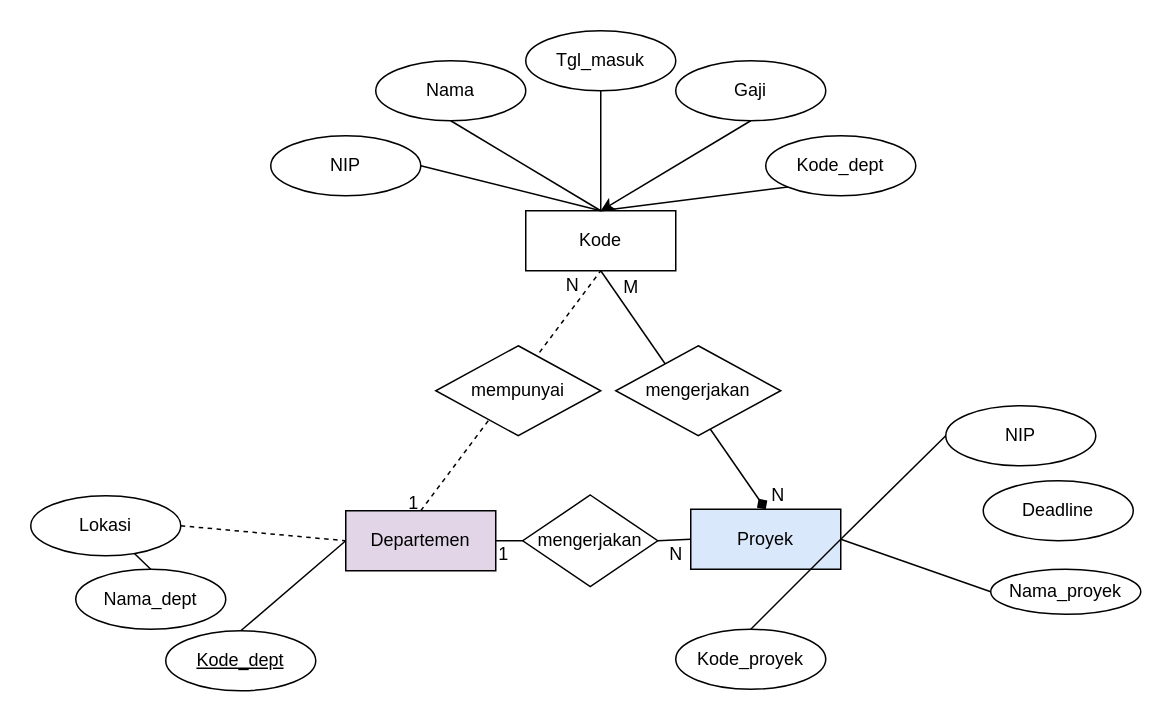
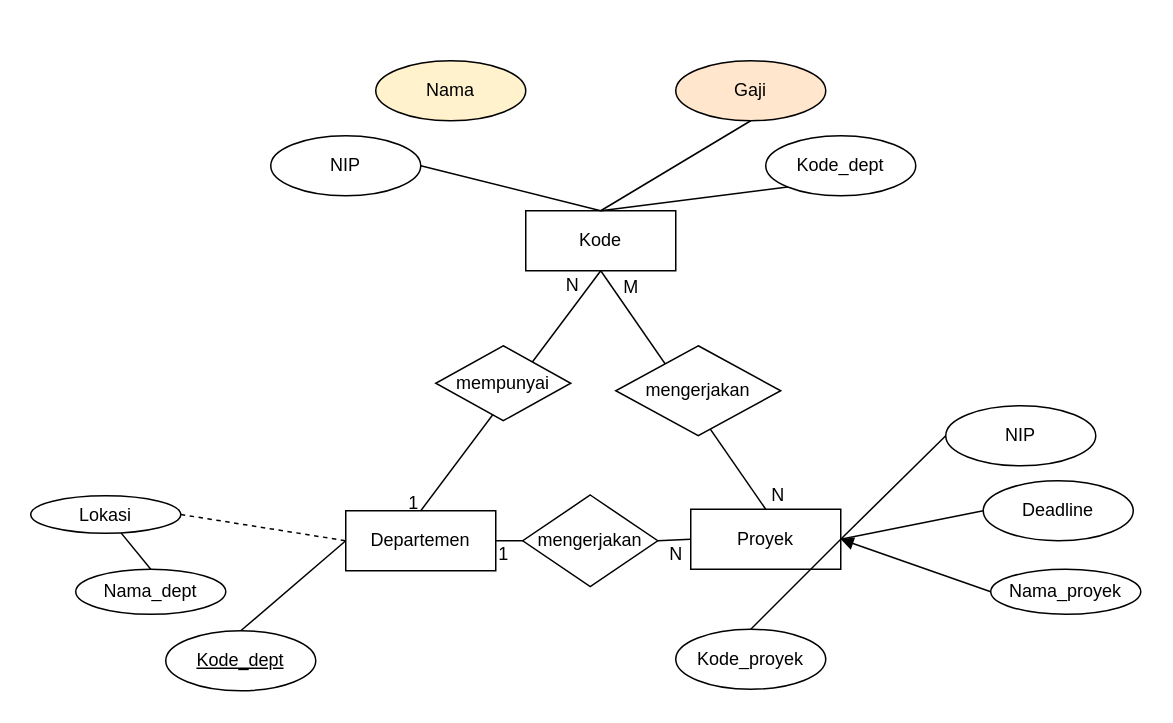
  <mxCell id="0" />
  <mxCell id="1" parent="0" />
  <mxCell id="2" value="Kode" style="whiteSpace=wrap;html=1;align=center;" vertex="1" parent="1"><mxGeometry x="350" y="140" width="100" height="40" as="geometry" /></mxCell>
  <mxCell id="3" value="NIP" style="ellipse;whiteSpace=wrap;html=1;align=center;" vertex="1" parent="1"><mxGeometry x="180" y="90" width="100" height="40" as="geometry" /></mxCell>
- <mxCell id="4" value="Nama" style="ellipse;whiteSpace=wrap;html=1;align=center;" vertex="1" parent="1"><mxGeometry x="250" y="40" width="100" height="40" as="geometry" /></mxCell>
- <mxCell id="5" value="Tgl_masuk" style="ellipse;whiteSpace=wrap;html=1;align=center;" vertex="1" parent="1"><mxGeometry x="350" y="20" width="100" height="40" as="geometry" /></mxCell>
- <mxCell id="6" value="Gaji" style="ellipse;whiteSpace=wrap;html=1;align=center;" vertex="1" parent="1"><mxGeometry x="450" y="40" width="100" height="40" as="geometry" /></mxCell>
+ <mxCell id="4" value="Nama" style="ellipse;whiteSpace=wrap;html=1;align=center;fillColor=#fff2cc;" vertex="1" parent="1"><mxGeometry x="250" y="40" width="100" height="40" as="geometry" /></mxCell>
+ <mxCell id="6" value="Gaji" style="ellipse;whiteSpace=wrap;html=1;align=center;fillColor=#ffe6cc;" vertex="1" parent="1"><mxGeometry x="450" y="40" width="100" height="40" as="geometry" /></mxCell>
  <mxCell id="7" value="Kode_dept" style="ellipse;whiteSpace=wrap;html=1;align=center;" vertex="1" parent="1"><mxGeometry x="510" y="90" width="100" height="40" as="geometry" /></mxCell>
  <mxCell id="8" value="" style="endArrow=none;html=1;rounded=0;exitX=1;exitY=0.5;exitDx=0;exitDy=0;entryX=0.5;entryY=0;entryDx=0;entryDy=0;" edge="1" parent="1" source="3" target="2"><mxGeometry relative="1" as="geometry"><mxPoint x="330" y="230" as="sourcePoint" /><mxPoint x="490" y="230" as="targetPoint" /></mxGeometry></mxCell>
- <mxCell id="9" value="" style="endArrow=none;html=1;rounded=0;exitX=0.5;exitY=1;exitDx=0;exitDy=0;entryX=0.5;entryY=0;entryDx=0;entryDy=0;" edge="1" parent="1" source="4" target="2"><mxGeometry relative="1" as="geometry"><mxPoint x="320" y="130" as="sourcePoint" /><mxPoint x="455" y="146" as="targetPoint" /></mxGeometry></mxCell>
- <mxCell id="10" value="" style="endArrow=none;html=1;rounded=0;exitX=0.5;exitY=1;exitDx=0;exitDy=0;" edge="1" parent="1" source="5" target="2"><mxGeometry relative="1" as="geometry"><mxPoint x="370" y="120" as="sourcePoint" /><mxPoint x="470" y="180" as="targetPoint" /></mxGeometry></mxCell>
- <mxCell id="11" value="" style="endArrow=classic;html=1;rounded=0;exitX=0.5;exitY=1;exitDx=0;exitDy=0;entryX=0.5;entryY=0;entryDx=0;entryDy=0;" edge="1" parent="1" source="6" target="2"><mxGeometry relative="1" as="geometry"><mxPoint x="400" y="100" as="sourcePoint" /><mxPoint x="400" y="190" as="targetPoint" /></mxGeometry></mxCell>
+ <mxCell id="11" value="" style="endArrow=none;html=1;rounded=0;exitX=0.5;exitY=1;exitDx=0;exitDy=0;entryX=0.5;entryY=0;entryDx=0;entryDy=0;" edge="1" parent="1" source="6" target="2"><mxGeometry relative="1" as="geometry"><mxPoint x="400" y="100" as="sourcePoint" /><mxPoint x="400" y="190" as="targetPoint" /></mxGeometry></mxCell>
  <mxCell id="12" value="" style="endArrow=none;html=1;rounded=0;exitX=0;exitY=1;exitDx=0;exitDy=0;" edge="1" parent="1" source="7"><mxGeometry relative="1" as="geometry"><mxPoint x="560" y="100" as="sourcePoint" /><mxPoint x="400" y="140" as="targetPoint" /></mxGeometry></mxCell>
- <mxCell id="13" value="Departemen" style="whiteSpace=wrap;html=1;align=center;fillColor=#e1d5e7;" vertex="1" parent="1"><mxGeometry x="230" y="340" width="100" height="40" as="geometry" /></mxCell>
+ <mxCell id="13" value="Departemen" style="whiteSpace=wrap;html=1;align=center;" vertex="1" parent="1"><mxGeometry x="230" y="340" width="100" height="40" as="geometry" /></mxCell>
  <mxCell id="14" value="Kode_dept" style="ellipse;whiteSpace=wrap;html=1;align=center;fontStyle=4;" vertex="1" parent="1"><mxGeometry x="110" y="420" width="100" height="40" as="geometry" /></mxCell>
- <mxCell id="15" value="Proyek" style="whiteSpace=wrap;html=1;align=center;fillColor=#dae8fc;" vertex="1" parent="1"><mxGeometry x="460" y="339" width="100" height="40" as="geometry" /></mxCell>
- <mxCell id="16" value="Nama_dept" style="ellipse;whiteSpace=wrap;html=1;align=center;" vertex="1" parent="1"><mxGeometry x="50" y="379" width="100" height="40" as="geometry" /></mxCell>
- <mxCell id="17" value="Lokasi" style="ellipse;whiteSpace=wrap;html=1;align=center;" vertex="1" parent="1"><mxGeometry x="20" y="330" width="100" height="40" as="geometry" /></mxCell>
+ <mxCell id="15" value="Proyek" style="whiteSpace=wrap;html=1;align=center;" vertex="1" parent="1"><mxGeometry x="460" y="339" width="100" height="40" as="geometry" /></mxCell>
+ <mxCell id="16" value="Nama_dept" style="ellipse;whiteSpace=wrap;html=1;align=center;" vertex="1" parent="1"><mxGeometry x="50" y="379" width="100" height="30" as="geometry" /></mxCell>
+ <mxCell id="17" value="Lokasi" style="ellipse;whiteSpace=wrap;html=1;align=center;" vertex="1" parent="1"><mxGeometry x="20" y="330" width="100" height="25" as="geometry" /></mxCell>
  <mxCell id="18" value="Kode_proyek" style="ellipse;whiteSpace=wrap;html=1;align=center;" vertex="1" parent="1"><mxGeometry x="450" y="419" width="100" height="40" as="geometry" /></mxCell>
  <mxCell id="19" value="Nama_proyek" style="ellipse;whiteSpace=wrap;html=1;align=center;" vertex="1" parent="1"><mxGeometry x="660" y="379" width="100" height="30" as="geometry" /></mxCell>
  <mxCell id="20" value="Deadline" style="ellipse;whiteSpace=wrap;html=1;align=center;" vertex="1" parent="1"><mxGeometry x="655" y="320" width="100" height="40" as="geometry" /></mxCell>
  <mxCell id="21" value="NIP" style="ellipse;whiteSpace=wrap;html=1;align=center;" vertex="1" parent="1"><mxGeometry x="630" y="270" width="100" height="40" as="geometry" /></mxCell>
  <mxCell id="22" value="" style="endArrow=none;html=1;rounded=0;exitX=1;exitY=0.5;exitDx=0;exitDy=0;entryX=0;entryY=0.5;entryDx=0;entryDy=0;dashed=1;" edge="1" parent="1" source="17" target="13"><mxGeometry relative="1" as="geometry"><mxPoint x="330" y="230" as="sourcePoint" /><mxPoint x="230" y="360" as="targetPoint" /></mxGeometry></mxCell>
  <mxCell id="23" value="" style="endArrow=none;html=1;rounded=0;exitX=0.5;exitY=0;exitDx=0;exitDy=0;" edge="1" parent="1" source="16" target="17"><mxGeometry relative="1" as="geometry"><mxPoint x="330" y="230" as="sourcePoint" /><mxPoint x="490" y="230" as="targetPoint" /></mxGeometry></mxCell>
  <mxCell id="24" value="" style="endArrow=none;html=1;rounded=0;exitX=0.5;exitY=0;exitDx=0;exitDy=0;entryX=0;entryY=0.5;entryDx=0;entryDy=0;" edge="1" parent="1" source="14" target="13"><mxGeometry relative="1" as="geometry"><mxPoint x="330" y="230" as="sourcePoint" /><mxPoint x="490" y="230" as="targetPoint" /></mxGeometry></mxCell>
  <mxCell id="25" value="" style="resizable=0;html=1;whiteSpace=wrap;align=right;verticalAlign=bottom;" connectable="0" vertex="1" parent="24"><mxGeometry x="1" relative="1" as="geometry" /></mxCell>
+ <mxCell id="26" value="" style="endArrow=none;html=1;rounded=0;exitX=0;exitY=0.5;exitDx=0;exitDy=0;entryX=1;entryY=0.5;entryDx=0;entryDy=0;" edge="1" parent="1" source="20" target="15"><mxGeometry relative="1" as="geometry"><mxPoint x="330" y="230" as="sourcePoint" /><mxPoint x="490" y="230" as="targetPoint" /></mxGeometry></mxCell>
  <mxCell id="27" value="" style="endArrow=none;html=1;rounded=0;exitX=0;exitY=0.5;exitDx=0;exitDy=0;entryX=1;entryY=0.5;entryDx=0;entryDy=0;" edge="1" parent="1" source="21" target="15"><mxGeometry relative="1" as="geometry"><mxPoint x="330" y="230" as="sourcePoint" /><mxPoint x="490" y="230" as="targetPoint" /></mxGeometry></mxCell>
- <mxCell id="28" value="" style="endArrow=none;html=1;rounded=0;exitX=0;exitY=0.5;exitDx=0;exitDy=0;entryX=1;entryY=0.5;entryDx=0;entryDy=0;" edge="1" parent="1" source="19" target="15"><mxGeometry relative="1" as="geometry"><mxPoint x="330" y="230" as="sourcePoint" /><mxPoint x="490" y="230" as="targetPoint" /></mxGeometry></mxCell>
+ <mxCell id="28" value="" style="endArrow=block;html=1;rounded=0;exitX=0;exitY=0.5;exitDx=0;exitDy=0;entryX=1;entryY=0.5;entryDx=0;entryDy=0;" edge="1" parent="1" source="19" target="15"><mxGeometry relative="1" as="geometry"><mxPoint x="330" y="230" as="sourcePoint" /><mxPoint x="490" y="230" as="targetPoint" /></mxGeometry></mxCell>
  <mxCell id="29" value="" style="endArrow=none;html=1;rounded=0;exitX=0.5;exitY=0;exitDx=0;exitDy=0;" edge="1" parent="1" source="18"><mxGeometry relative="1" as="geometry"><mxPoint x="330" y="230" as="sourcePoint" /><mxPoint x="560" y="359" as="targetPoint" /></mxGeometry></mxCell>
- <mxCell id="30" value="" style="endArrow=none;html=1;rounded=0;exitX=0.5;exitY=0;exitDx=0;exitDy=0;entryX=0.5;entryY=1;entryDx=0;entryDy=0;dashed=1;" edge="1" parent="1" source="13" target="2"><mxGeometry relative="1" as="geometry"><mxPoint x="330" y="230" as="sourcePoint" /><mxPoint x="490" y="230" as="targetPoint" /></mxGeometry></mxCell>
+ <mxCell id="30" value="" style="endArrow=none;html=1;rounded=0;exitX=0.5;exitY=0;exitDx=0;exitDy=0;entryX=0.5;entryY=1;entryDx=0;entryDy=0;" edge="1" parent="1" source="13" target="2"><mxGeometry relative="1" as="geometry"><mxPoint x="330" y="230" as="sourcePoint" /><mxPoint x="490" y="230" as="targetPoint" /></mxGeometry></mxCell>
  <mxCell id="31" value="" style="resizable=0;html=1;whiteSpace=wrap;align=right;verticalAlign=bottom;" connectable="0" vertex="1" parent="30"><mxGeometry x="1" relative="1" as="geometry" /></mxCell>
- <mxCell id="32" value="mempunyai" style="shape=rhombus;perimeter=rhombusPerimeter;whiteSpace=wrap;html=1;align=center;" vertex="1" parent="1"><mxGeometry x="290" y="230" width="110" height="60" as="geometry" /></mxCell>
- <mxCell id="33" value="" style="endArrow=diamond;html=1;rounded=0;entryX=0.5;entryY=0;entryDx=0;entryDy=0;exitX=0.5;exitY=1;exitDx=0;exitDy=0;" edge="1" parent="1" source="2" target="15"><mxGeometry relative="1" as="geometry"><mxPoint x="330" y="230" as="sourcePoint" /><mxPoint x="490" y="230" as="targetPoint" /></mxGeometry></mxCell>
+ <mxCell id="32" value="mempunyai" style="shape=rhombus;perimeter=rhombusPerimeter;whiteSpace=wrap;html=1;align=center;" vertex="1" parent="1"><mxGeometry x="290" y="230" width="90" height="50" as="geometry" /></mxCell>
+ <mxCell id="33" value="" style="endArrow=none;html=1;rounded=0;entryX=0.5;entryY=0;entryDx=0;entryDy=0;exitX=0.5;exitY=1;exitDx=0;exitDy=0;" edge="1" parent="1" source="2" target="15"><mxGeometry relative="1" as="geometry"><mxPoint x="330" y="230" as="sourcePoint" /><mxPoint x="490" y="230" as="targetPoint" /></mxGeometry></mxCell>
  <mxCell id="34" value="mengerjakan" style="shape=rhombus;perimeter=rhombusPerimeter;whiteSpace=wrap;html=1;align=center;" vertex="1" parent="1"><mxGeometry x="410" y="230" width="110" height="60" as="geometry" /></mxCell>
  <mxCell id="35" value="" style="endArrow=none;html=1;rounded=0;exitX=1;exitY=0.5;exitDx=0;exitDy=0;entryX=0;entryY=0.5;entryDx=0;entryDy=0;" edge="1" parent="1" source="37" target="15"><mxGeometry relative="1" as="geometry"><mxPoint x="330" y="230" as="sourcePoint" /><mxPoint x="490" y="230" as="targetPoint" /></mxGeometry></mxCell>
  <mxCell id="36" value="" style="endArrow=none;html=1;rounded=0;exitX=1;exitY=0.5;exitDx=0;exitDy=0;entryX=0;entryY=0.5;entryDx=0;entryDy=0;" edge="1" parent="1" source="13" target="37"><mxGeometry relative="1" as="geometry"><mxPoint x="330" y="360" as="sourcePoint" /><mxPoint x="460" y="359" as="targetPoint" /></mxGeometry></mxCell>
  <mxCell id="37" value="mengerjakan" style="shape=rhombus;perimeter=rhombusPerimeter;whiteSpace=wrap;html=1;align=center;" vertex="1" parent="1"><mxGeometry x="348" y="329.5" width="90" height="61" as="geometry" /></mxCell>
  <mxCell id="38" value="1" style="text;html=1;align=center;verticalAlign=middle;resizable=0;points=[];autosize=1;strokeColor=none;fillColor=none;" vertex="1" parent="1"><mxGeometry x="260" y="320" width="30" height="30" as="geometry" /></mxCell>
  <mxCell id="39" value="N" style="text;html=1;align=center;verticalAlign=middle;resizable=0;points=[];autosize=1;strokeColor=none;fillColor=none;" vertex="1" parent="1"><mxGeometry x="366" y="175" width="30" height="30" as="geometry" /></mxCell>
  <mxCell id="40" value="N" style="text;html=1;align=center;verticalAlign=middle;resizable=0;points=[];autosize=1;strokeColor=none;fillColor=none;" vertex="1" parent="1"><mxGeometry x="503" y="315" width="30" height="30" as="geometry" /></mxCell>
  <mxCell id="41" value="M" style="text;html=1;align=center;verticalAlign=middle;resizable=0;points=[];autosize=1;strokeColor=none;fillColor=none;" vertex="1" parent="1"><mxGeometry x="405" y="176" width="30" height="30" as="geometry" /></mxCell>
  <mxCell id="42" value="1" style="text;html=1;align=center;verticalAlign=middle;resizable=0;points=[];autosize=1;strokeColor=none;fillColor=none;" vertex="1" parent="1"><mxGeometry x="320" y="354" width="30" height="30" as="geometry" /></mxCell>
  <mxCell id="43" value="N" style="text;html=1;align=center;verticalAlign=middle;resizable=0;points=[];autosize=1;strokeColor=none;fillColor=none;" vertex="1" parent="1"><mxGeometry x="435" y="354" width="30" height="30" as="geometry" /></mxCell>
